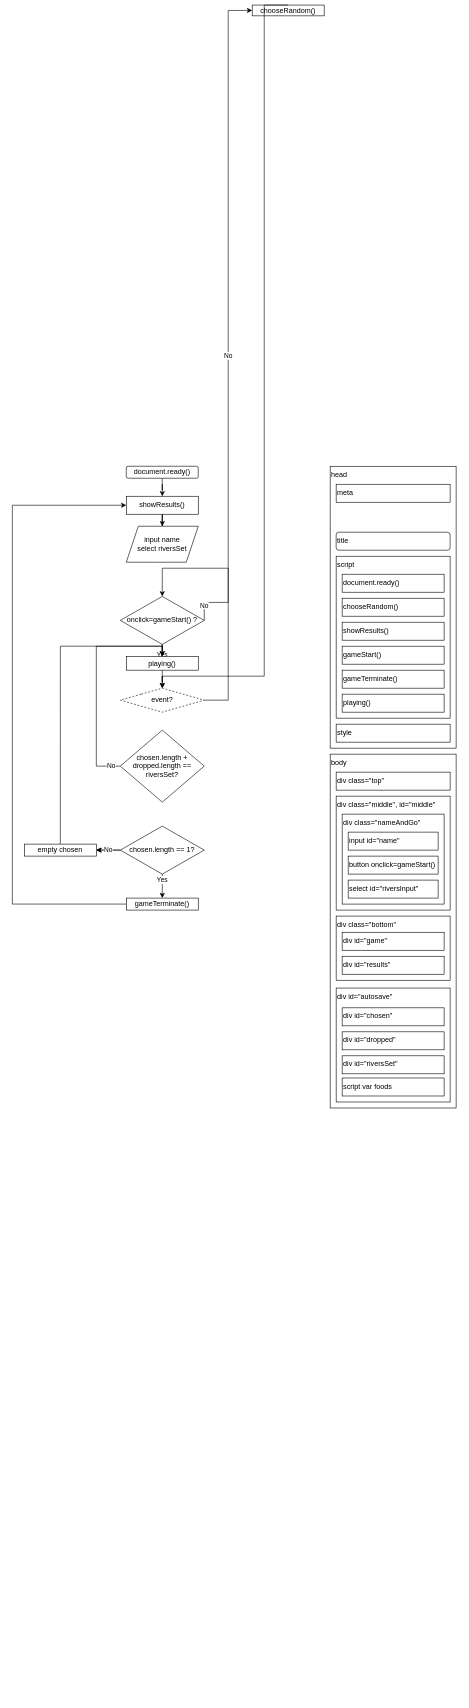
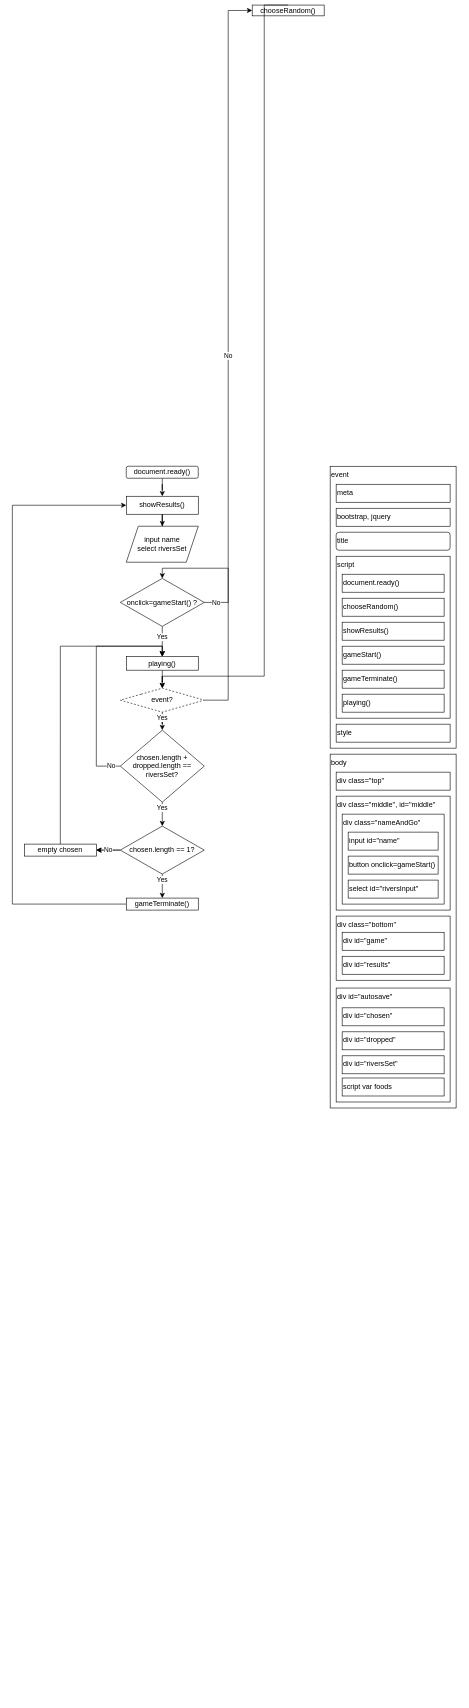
  <mxCell id="0" />
  <mxCell id="1" parent="0" />
- <mxCell id="2" value="head" style="rounded=0;whiteSpace=wrap;html=1;align=left;glass=0;comic=0;verticalAlign=top;" parent="1" vertex="1"><mxGeometry x="550" y="20" width="210" height="470" as="geometry" /></mxCell>
+ <mxCell id="2" value="event" style="rounded=0;whiteSpace=wrap;html=1;align=left;glass=0;comic=0;verticalAlign=top;" parent="1" vertex="1"><mxGeometry x="550" y="20" width="210" height="470" as="geometry" /></mxCell>
  <mxCell id="3" value="" style="edgeStyle=orthogonalEdgeStyle;rounded=0;orthogonalLoop=1;jettySize=auto;html=1;" parent="1" source="4" target="19" edge="1"><mxGeometry relative="1" as="geometry" /></mxCell>
  <mxCell id="4" value="document.ready()" style="rounded=1;whiteSpace=wrap;html=1;fontSize=12;glass=0;strokeWidth=1;shadow=0;" parent="1" vertex="1"><mxGeometry x="210.08" y="20" width="120" height="20" as="geometry" /></mxCell>
  <mxCell id="5" value="body" style="rounded=0;whiteSpace=wrap;html=1;align=left;glass=0;comic=0;verticalAlign=top;" parent="1" vertex="1"><mxGeometry x="550" y="500" width="210" height="590" as="geometry" /></mxCell>
  <mxCell id="6" value="div class=&quot;top&quot;" style="rounded=0;whiteSpace=wrap;html=1;align=left;glass=0;comic=0;verticalAlign=top;" parent="1" vertex="1"><mxGeometry x="560" y="530" width="190" height="30" as="geometry" /></mxCell>
  <mxCell id="7" value="div class=&quot;middle&quot;, id=&quot;middle&quot;" style="rounded=0;whiteSpace=wrap;html=1;align=left;glass=0;comic=0;verticalAlign=top;" parent="1" vertex="1"><mxGeometry x="560" y="570" width="190" height="190" as="geometry" /></mxCell>
  <mxCell id="8" value="div class=&quot;nameAndGo&quot;" style="rounded=0;whiteSpace=wrap;html=1;align=left;glass=0;comic=0;verticalAlign=top;" parent="1" vertex="1"><mxGeometry x="570" y="600" width="170" height="150" as="geometry" /></mxCell>
  <mxCell id="9" value="div class=&quot;bottom&quot;" style="rounded=0;whiteSpace=wrap;html=1;align=left;glass=0;comic=0;verticalAlign=top;" parent="1" vertex="1"><mxGeometry x="560" y="770" width="190" height="107" as="geometry" /></mxCell>
  <mxCell id="10" value="div id=&quot;autosave&quot;" style="rounded=0;whiteSpace=wrap;html=1;align=left;glass=0;comic=0;verticalAlign=top;" parent="1" vertex="1"><mxGeometry x="560" y="890" width="190" height="190" as="geometry" /></mxCell>
  <mxCell id="11" value="div id=&quot;game&quot;" style="rounded=0;whiteSpace=wrap;html=1;align=left;glass=0;comic=0;verticalAlign=top;" parent="1" vertex="1"><mxGeometry x="570" y="797" width="170" height="30" as="geometry" /></mxCell>
  <mxCell id="12" value="div id=&quot;results&quot;" style="rounded=0;whiteSpace=wrap;html=1;align=left;glass=0;comic=0;verticalAlign=top;" parent="1" vertex="1"><mxGeometry x="570" y="837" width="170" height="30" as="geometry" /></mxCell>
  <mxCell id="13" value="input id=&quot;name&quot;" style="rounded=0;whiteSpace=wrap;html=1;align=left;glass=0;comic=0;verticalAlign=top;" parent="1" vertex="1"><mxGeometry x="580" y="630" width="150" height="30" as="geometry" /></mxCell>
  <mxCell id="14" value="" style="edgeStyle=orthogonalEdgeStyle;rounded=0;orthogonalLoop=1;jettySize=auto;html=1;" parent="1" edge="1"><mxGeometry relative="1" as="geometry"><mxPoint x="440" y="2068" as="targetPoint" /></mxGeometry></mxCell>
  <mxCell id="15" value="No" style="edgeStyle=orthogonalEdgeStyle;rounded=0;orthogonalLoop=1;jettySize=auto;html=1;exitX=1;exitY=0.5;exitDx=0;exitDy=0;entryX=0.5;entryY=0;entryDx=0;entryDy=0;" parent="1" source="17" target="17" edge="1"><mxGeometry x="-0.821" relative="1" as="geometry"><mxPoint x="290.08" y="320" as="targetPoint" /><Array as="points"><mxPoint x="380.14" y="247" /><mxPoint x="380.14" y="190" /><mxPoint x="270.14" y="190" /></Array><mxPoint as="offset" /></mxGeometry></mxCell>
  <mxCell id="16" value="Yes" style="edgeStyle=orthogonalEdgeStyle;rounded=0;orthogonalLoop=1;jettySize=auto;html=1;entryX=0.5;entryY=0;entryDx=0;entryDy=0;" parent="1" source="17" target="27" edge="1"><mxGeometry x="-0.27" relative="1" as="geometry"><mxPoint x="270.08" y="460" as="targetPoint" /><mxPoint as="offset" /></mxGeometry></mxCell>
- <mxCell id="17" value="onclick=gameStart() ?" style="rhombus;whiteSpace=wrap;html=1;align=center;rounded=1;glass=0;strokeWidth=1;shadow=0;arcSize=0;" parent="1" vertex="1"><mxGeometry x="200.08" y="237" width="140" height="80" as="geometry" /></mxCell>
+ <mxCell id="17" value="onclick=gameStart() ?" style="rhombus;whiteSpace=wrap;html=1;align=center;rounded=1;glass=0;strokeWidth=1;shadow=0;arcSize=0;" parent="1" vertex="1"><mxGeometry x="200.08" y="207" width="140" height="80" as="geometry" /></mxCell>
  <mxCell id="18" value="" style="edgeStyle=orthogonalEdgeStyle;rounded=0;orthogonalLoop=1;jettySize=auto;html=1;" parent="1" source="19" target="20" edge="1"><mxGeometry relative="1" as="geometry" /></mxCell>
  <mxCell id="19" value="&lt;div style=&quot;border-color: var(--border-color);&quot;&gt;showResults()&lt;/div&gt;" style="whiteSpace=wrap;html=1;rounded=1;glass=0;strokeWidth=1;shadow=0;arcSize=0;align=center;" parent="1" vertex="1"><mxGeometry x="210.08" y="70" width="120" height="30" as="geometry" /></mxCell>
  <mxCell id="20" value="input name&lt;br&gt;select riversSet" style="shape=parallelogram;perimeter=parallelogramPerimeter;whiteSpace=wrap;html=1;fixedSize=1;rounded=1;glass=0;strokeWidth=1;shadow=0;arcSize=0;" parent="1" vertex="1"><mxGeometry x="210.08" y="120" width="120" height="60" as="geometry" /></mxCell>
  <mxCell id="21" value="No" style="edgeStyle=orthogonalEdgeStyle;rounded=0;orthogonalLoop=1;jettySize=auto;html=1;exitX=1;exitY=0.5;exitDx=0;exitDy=0;entryX=0;entryY=0.5;entryDx=0;entryDy=0;" parent="1" source="24" target="22" edge="1"><mxGeometry x="-0.002" width="620" height="576.5" relative="1" as="geometry"><mxPoint x="360" y="420" as="targetPoint" /><Array as="points"><mxPoint x="380" y="410" /></Array><mxPoint as="offset" /></mxGeometry></mxCell>
  <mxCell id="22" value="chooseRandom()" style="whiteSpace=wrap;html=1;rounded=1;glass=0;strokeWidth=1;shadow=0;arcSize=0;" parent="21" vertex="1"><mxGeometry x="420" y="-749" width="120" height="18" as="geometry" /></mxCell>
+ <mxCell id="23" value="Yes" style="edgeStyle=orthogonalEdgeStyle;rounded=0;orthogonalLoop=1;jettySize=auto;html=1;" parent="1" source="24" target="38" edge="1"><mxGeometry x="0.2" relative="1" as="geometry"><mxPoint as="offset" /></mxGeometry></mxCell>
  <mxCell id="24" value="event?" style="rhombus;whiteSpace=wrap;html=1;align=center;rounded=1;glass=0;strokeWidth=1;shadow=0;arcSize=0;dashed=1;" parent="1" vertex="1"><mxGeometry x="200.08" y="390" width="140" height="40" as="geometry" /></mxCell>
  <mxCell id="25" style="edgeStyle=orthogonalEdgeStyle;rounded=0;orthogonalLoop=1;jettySize=auto;html=1;entryX=0.5;entryY=0;entryDx=0;entryDy=0;exitX=0.5;exitY=0;exitDx=0;exitDy=0;" parent="1" source="22" target="24" edge="1"><mxGeometry relative="1" as="geometry"><Array as="points"><mxPoint x="440.08" y="370" /><mxPoint x="270.08" y="370" /></Array></mxGeometry></mxCell>
  <mxCell id="26" value="" style="edgeStyle=orthogonalEdgeStyle;rounded=0;orthogonalLoop=1;jettySize=auto;html=1;" parent="1" source="27" target="24" edge="1"><mxGeometry relative="1" as="geometry" /></mxCell>
  <mxCell id="27" value="playing()" style="whiteSpace=wrap;html=1;rounded=1;glass=0;strokeWidth=1;shadow=0;arcSize=0;" parent="1" vertex="1"><mxGeometry x="210.08" y="337" width="120" height="23" as="geometry" /></mxCell>
  <mxCell id="28" value="No" style="edgeStyle=orthogonalEdgeStyle;rounded=0;orthogonalLoop=1;jettySize=auto;html=1;entryX=0.5;entryY=0;entryDx=0;entryDy=0;exitX=0;exitY=0.5;exitDx=0;exitDy=0;" parent="1" source="38" target="27" edge="1"><mxGeometry x="-0.917" relative="1" as="geometry"><Array as="points"><mxPoint x="160.08" y="520" /><mxPoint x="160.08" y="320" /><mxPoint x="270.08" y="320" /></Array><mxPoint as="offset" /></mxGeometry></mxCell>
+ <mxCell id="29" value="Yes" style="edgeStyle=orthogonalEdgeStyle;rounded=0;orthogonalLoop=1;jettySize=auto;html=1;" parent="1" source="38" target="33" edge="1"><mxGeometry x="-0.5" relative="1" as="geometry"><mxPoint as="offset" /></mxGeometry></mxCell>
  <mxCell id="30" value="Yes" style="edgeStyle=orthogonalEdgeStyle;rounded=0;orthogonalLoop=1;jettySize=auto;html=1;" parent="1" source="33" target="35" edge="1"><mxGeometry x="-0.5" relative="1" as="geometry"><mxPoint as="offset" /></mxGeometry></mxCell>
  <mxCell id="31" value="" style="edgeStyle=orthogonalEdgeStyle;rounded=0;orthogonalLoop=1;jettySize=auto;html=1;" parent="1" source="33" target="37" edge="1"><mxGeometry relative="1" as="geometry" /></mxCell>
  <mxCell id="32" value="No" style="edgeStyle=orthogonalEdgeStyle;rounded=0;orthogonalLoop=1;jettySize=auto;html=1;" parent="1" source="33" target="37" edge="1"><mxGeometry relative="1" as="geometry" /></mxCell>
  <mxCell id="33" value="chosen.length == 1?" style="rhombus;whiteSpace=wrap;html=1;align=center;rounded=1;glass=0;strokeWidth=1;shadow=0;arcSize=0;" parent="1" vertex="1"><mxGeometry x="200.08" y="620" width="140" height="80" as="geometry" /></mxCell>
  <mxCell id="34" style="edgeStyle=orthogonalEdgeStyle;rounded=0;orthogonalLoop=1;jettySize=auto;html=1;entryX=0;entryY=0.5;entryDx=0;entryDy=0;" parent="1" source="35" target="19" edge="1"><mxGeometry relative="1" as="geometry"><Array as="points"><mxPoint x="20.08" y="750" /><mxPoint x="20.08" y="85" /></Array></mxGeometry></mxCell>
  <mxCell id="35" value="gameTerminate()" style="whiteSpace=wrap;html=1;rounded=1;glass=0;strokeWidth=1;shadow=0;arcSize=0;" parent="1" vertex="1"><mxGeometry x="210.08" y="740" width="120" height="20" as="geometry" /></mxCell>
  <mxCell id="36" style="edgeStyle=orthogonalEdgeStyle;rounded=0;orthogonalLoop=1;jettySize=auto;html=1;entryX=0.5;entryY=0;entryDx=0;entryDy=0;exitX=0.5;exitY=0;exitDx=0;exitDy=0;" parent="1" source="37" target="27" edge="1"><mxGeometry relative="1" as="geometry"><Array as="points"><mxPoint x="100.08" y="320" /><mxPoint x="270.08" y="320" /></Array></mxGeometry></mxCell>
  <mxCell id="37" value="empty chosen" style="whiteSpace=wrap;html=1;rounded=1;glass=0;strokeWidth=1;shadow=0;arcSize=0;" parent="1" vertex="1"><mxGeometry x="40.08" y="650" width="120" height="20" as="geometry" /></mxCell>
  <mxCell id="38" value="chosen.length + dropped.length == riversSet?" style="rhombus;whiteSpace=wrap;html=1;align=center;rounded=1;glass=0;strokeWidth=1;shadow=0;arcSize=0;" parent="1" vertex="1"><mxGeometry x="200.08" y="460" width="140" height="120" as="geometry" /></mxCell>
  <mxCell id="39" value="div id=&quot;riversSet&quot;" style="rounded=0;whiteSpace=wrap;html=1;align=left;glass=0;comic=0;verticalAlign=top;" parent="1" vertex="1"><mxGeometry x="570" y="1003" width="170" height="30" as="geometry" /></mxCell>
  <mxCell id="40" value="div id=&quot;chosen&quot;" style="rounded=0;whiteSpace=wrap;html=1;align=left;glass=0;comic=0;verticalAlign=top;" parent="1" vertex="1"><mxGeometry x="570" y="923" width="170" height="30" as="geometry" /></mxCell>
  <mxCell id="41" value="div id=&quot;dropped&quot;" style="rounded=0;whiteSpace=wrap;html=1;align=left;glass=0;comic=0;verticalAlign=top;" parent="1" vertex="1"><mxGeometry x="570" y="963" width="170" height="30" as="geometry" /></mxCell>
  <mxCell id="42" value="button onclick=gameStart()" style="rounded=0;whiteSpace=wrap;html=1;align=left;glass=0;comic=0;verticalAlign=top;" parent="1" vertex="1"><mxGeometry x="580" y="670" width="150" height="30" as="geometry" /></mxCell>
  <mxCell id="43" value="select id=&quot;riversInput&quot;" style="rounded=0;whiteSpace=wrap;html=1;align=left;glass=0;comic=0;verticalAlign=top;" parent="1" vertex="1"><mxGeometry x="580" y="710" width="150" height="30" as="geometry" /></mxCell>
  <mxCell id="44" value="style" style="rounded=0;whiteSpace=wrap;html=1;align=left;glass=0;comic=0;verticalAlign=top;" parent="1" vertex="1"><mxGeometry x="560" y="450" width="190" height="30" as="geometry" /></mxCell>
  <mxCell id="45" value="script" style="rounded=0;whiteSpace=wrap;html=1;align=left;glass=0;comic=0;verticalAlign=top;" parent="1" vertex="1"><mxGeometry x="560" y="170" width="190" height="270" as="geometry" /></mxCell>
  <mxCell id="46" value="script var foods" style="rounded=0;whiteSpace=wrap;html=1;align=left;glass=0;comic=0;verticalAlign=top;" parent="1" vertex="1"><mxGeometry x="570" y="1040" width="170" height="30" as="geometry" /></mxCell>
  <mxCell id="47" value="document.ready()" style="rounded=0;whiteSpace=wrap;html=1;align=left;glass=0;comic=0;verticalAlign=top;" parent="1" vertex="1"><mxGeometry x="570" y="200" width="170" height="30" as="geometry" /></mxCell>
  <mxCell id="48" value="chooseRandom()" style="rounded=0;whiteSpace=wrap;html=1;align=left;glass=0;comic=0;verticalAlign=top;" parent="1" vertex="1"><mxGeometry x="570" y="240" width="170" height="30" as="geometry" /></mxCell>
  <mxCell id="49" value="showResults()" style="rounded=0;whiteSpace=wrap;html=1;align=left;glass=0;comic=0;verticalAlign=top;" parent="1" vertex="1"><mxGeometry x="570" y="280" width="170" height="30" as="geometry" /></mxCell>
  <mxCell id="50" value="gameStart()" style="rounded=0;whiteSpace=wrap;html=1;align=left;glass=0;comic=0;verticalAlign=top;" parent="1" vertex="1"><mxGeometry x="570" y="320" width="170" height="30" as="geometry" /></mxCell>
  <mxCell id="51" value="gameTerminate()" style="rounded=0;whiteSpace=wrap;html=1;align=left;glass=0;comic=0;verticalAlign=top;" parent="1" vertex="1"><mxGeometry x="570" y="360" width="170" height="30" as="geometry" /></mxCell>
  <mxCell id="52" value="playing()" style="rounded=0;whiteSpace=wrap;html=1;align=left;glass=0;comic=0;verticalAlign=top;" parent="1" vertex="1"><mxGeometry x="570" y="400" width="170" height="30" as="geometry" /></mxCell>
  <mxCell id="53" value="title" style="whiteSpace=wrap;html=1;align=left;glass=0;comic=0;verticalAlign=top;rounded=1;" parent="1" vertex="1"><mxGeometry x="560" y="130" width="190" height="30" as="geometry" /></mxCell>
+ <mxCell id="54" value="bootstrap, jquery" style="rounded=0;whiteSpace=wrap;html=1;align=left;glass=0;comic=0;verticalAlign=top;" parent="1" vertex="1"><mxGeometry x="560" y="90" width="190" height="30" as="geometry" /></mxCell>
  <mxCell id="55" value="meta" style="rounded=0;whiteSpace=wrap;html=1;align=left;glass=0;comic=0;verticalAlign=top;" parent="1" vertex="1"><mxGeometry x="560" y="50" width="190" height="30" as="geometry" /></mxCell>
